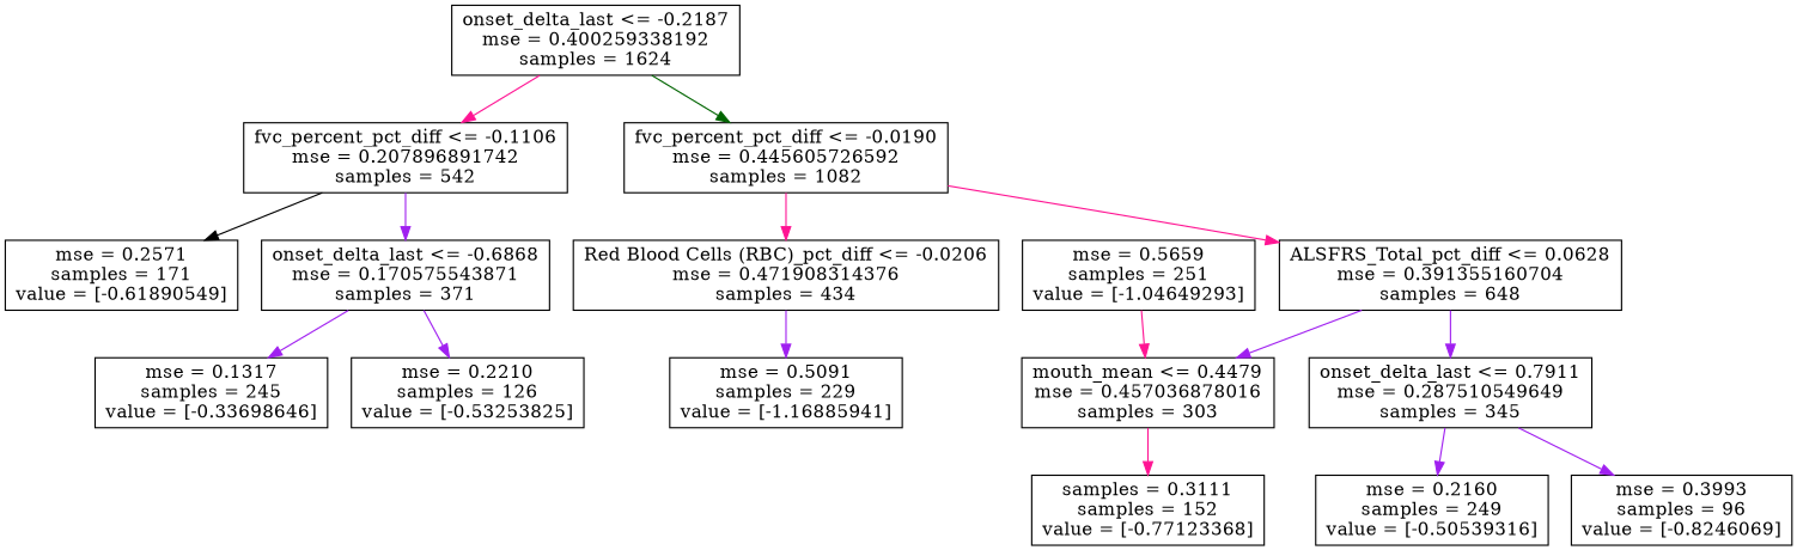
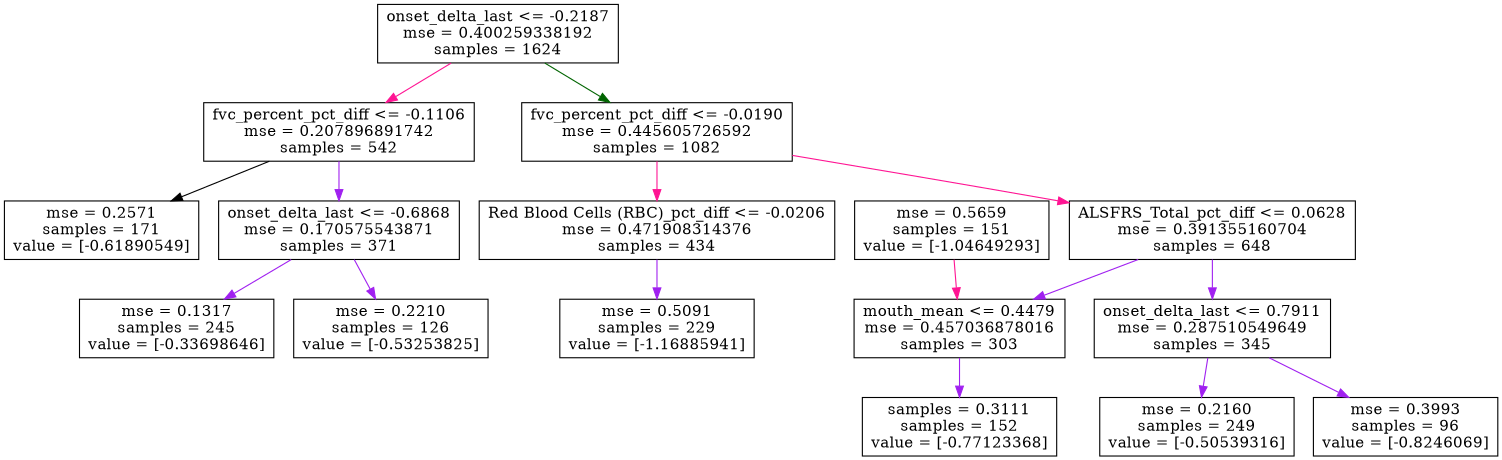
  digraph {
    node [shape=box]
    edge [color=purple]
    n1 [label="onset_delta_last <= -0.2187\nmse = 0.400259338192\nsamples = 1624"]
    n2 [label="fvc_percent_pct_diff <= -0.1106\nmse = 0.207896891742\nsamples = 542"]
    n3 [label="fvc_percent_pct_diff <= -0.0190\nmse = 0.445605726592\nsamples = 1082"]
    n4 [label="mse = 0.2571\nsamples = 171\nvalue = [-0.61890549]"]
    n5 [label="onset_delta_last <= -0.6868\nmse = 0.170575543871\nsamples = 371"]
    n6 [label="Red Blood Cells (RBC)_pct_diff <= -0.0206\nmse = 0.471908314376\nsamples = 434"]
    n7 [label="ALSFRS_Total_pct_diff <= 0.0628\nmse = 0.391355160704\nsamples = 648"]
    n8 [label="mse = 0.1317\nsamples = 245\nvalue = [-0.33698646]"]
    n9 [label="mse = 0.2210\nsamples = 126\nvalue = [-0.53253825]"]
    n10 [label="mse = 0.5091\nsamples = 229\nvalue = [-1.16885941]"]
    n11 [label="mouth_mean <= 0.4479\nmse = 0.457036878016\nsamples = 303"]
    n12 [label="onset_delta_last <= 0.7911\nmse = 0.287510549649\nsamples = 345"]
    n13 [label="samples = 0.3111\nsamples = 152\nvalue = [-0.77123368]"]
    n14 [label="mse = 0.2160\nsamples = 249\nvalue = [-0.50539316]"]
    n15 [label="mse = 0.3993\nsamples = 96\nvalue = [-0.8246069]"]
-   n16 [label="mse = 0.5659\nsamples = 251\nvalue = [-1.04649293]"]
+   n16 [label="mse = 0.5659\nsamples = 151\nvalue = [-1.04649293]"]
    n1 -> n2 [color=deeppink]
    n1 -> n3 [color=darkgreen]
    n2 -> n4 [color=black]
    n2 -> n5
    n3 -> n6 [color=deeppink]
    n3 -> n7 [color=deeppink]
    n5 -> n8
    n5 -> n9
    n6 -> n10
    n7 -> n11
    n7 -> n12
-   n11 -> n13 [color=deeppink]
+   n11 -> n13
    n12 -> n14
    n12 -> n15
    n16 -> n11 [color=deeppink]
  }
